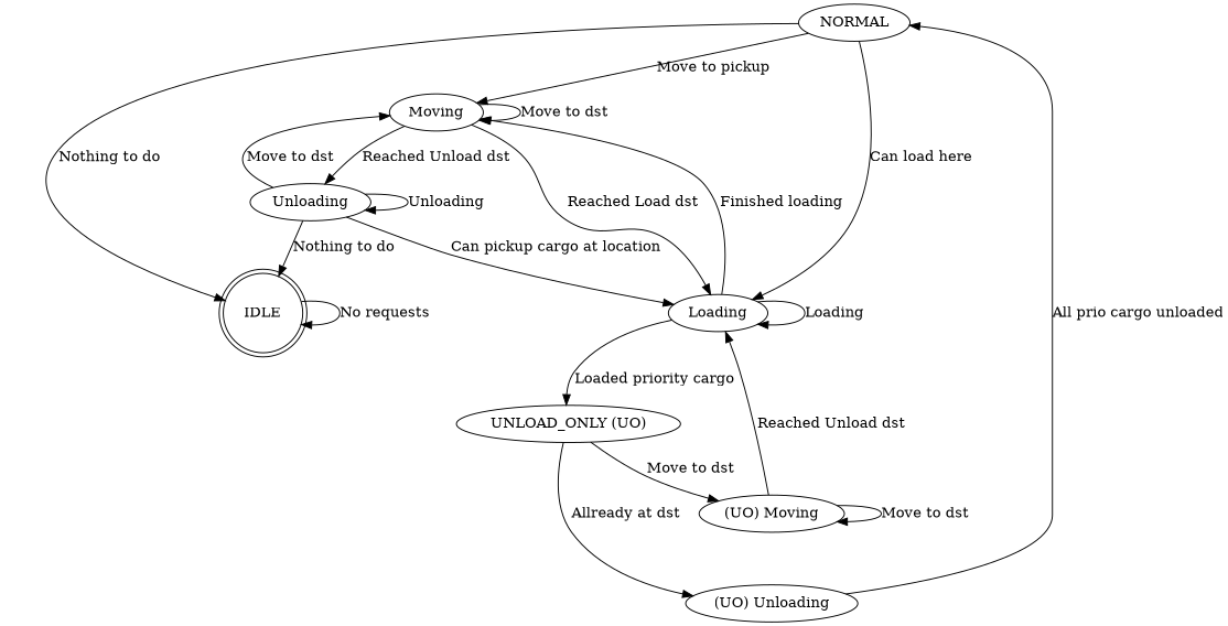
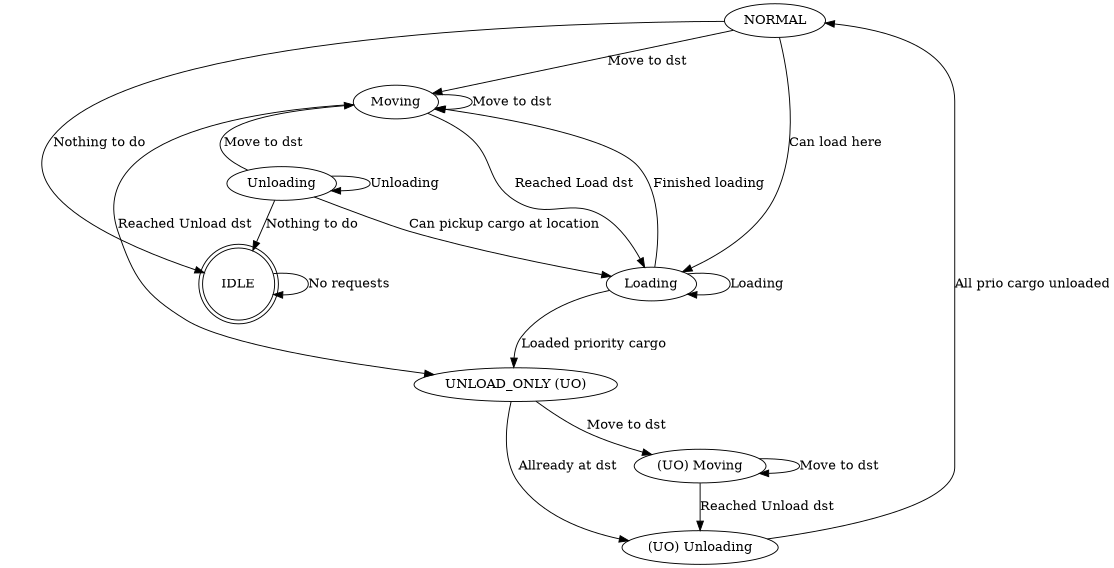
  digraph {
    nodesep=0.5
    rankdir=TB
    ranksep=0.5
    IDLE [shape=doublecircle]
    NORMAL
    Moving
    Loading
    Unloading
    "UNLOAD_ONLY (UO)"
    "(UO) Moving"
    "(UO) Unloading"
    IDLE -> IDLE [label="No requests"]
    NORMAL -> IDLE [label="Nothing to do"]
-   NORMAL -> Moving [label="Move to pickup"]
+   NORMAL -> Moving [label="Move to dst"]
    NORMAL -> Loading [label="Can load here"]
    Moving -> Moving [label="Move to dst"]
    Moving -> Loading [label="Reached Load dst"]
-   Moving -> Unloading [label="Reached Unload dst"]
+   Moving -> "UNLOAD_ONLY (UO)" [label="Reached Unload dst"]
    Loading -> Moving [label="Finished loading"]
    Loading -> Loading [label=Loading]
    Loading -> "UNLOAD_ONLY (UO)" [label="Loaded priority cargo"]
    Unloading -> IDLE [label="Nothing to do"]
    Unloading -> Moving [label="Move to dst"]
    Unloading -> Loading [label="Can pickup cargo at location"]
    Unloading -> Unloading [label=Unloading]
    "UNLOAD_ONLY (UO)" -> "(UO) Moving" [label="Move to dst"]
    "UNLOAD_ONLY (UO)" -> "(UO) Unloading" [label="Allready at dst"]
    "(UO) Moving" -> "(UO) Moving" [label="Move to dst"]
-   "(UO) Moving" -> Loading [label="Reached Unload dst"]
+   "(UO) Moving" -> "(UO) Unloading" [label="Reached Unload dst"]
    "(UO) Unloading" -> NORMAL [label="All prio cargo unloaded"]
  }
